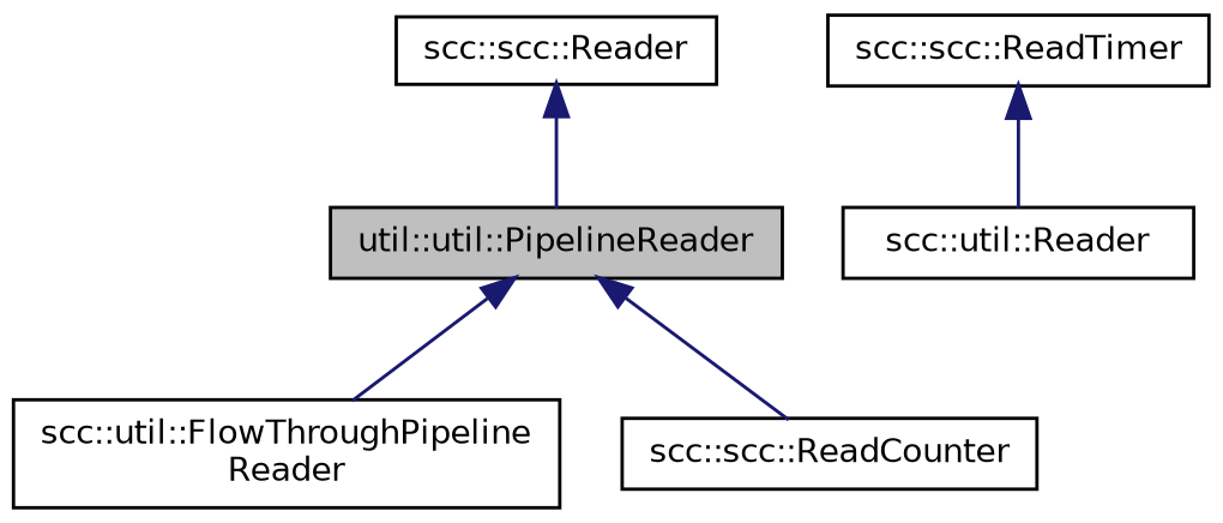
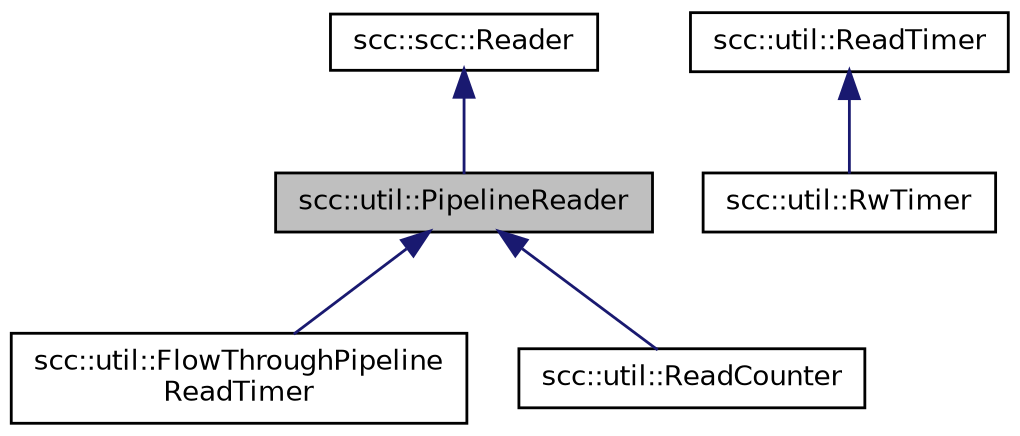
  digraph {
    node [color=black fillcolor=white fontname=Helvetica fontsize=10 shape=record style=filled]
    edge [color=midnightblue dir=back fontname=Helvetica fontsize=10 labelfontname=Helvetica labelfontsize=10 style=solid]
-   n1 [fillcolor=grey75 fontcolor=black height=0.2 label="util::util::PipelineReader" width=0.4]
-   n2 [height=0.2 label="scc::util::FlowThroughPipeline\lReader" width=0.4]
-   n3 [height=0.2 label="scc::scc::ReadCounter" width=0.4]
-   n4 [height=0.2 label="scc::scc::ReadTimer" width=0.4]
-   n5 [height=0.2 label="scc::util::Reader" width=0.4]
+   n1 [fillcolor=grey75 fontcolor=black height=0.2 label="scc::util::PipelineReader" width=0.4]
+   n2 [height=0.2 label="scc::util::FlowThroughPipeline\lReadTimer" width=0.4]
+   n3 [height=0.2 label="scc::util::ReadCounter" width=0.4]
+   n4 [height=0.2 label="scc::util::ReadTimer" width=0.4]
+   n5 [height=0.2 label="scc::util::RwTimer" width=0.4]
    n6 [height=0.2 label="scc::scc::Reader" width=0.4]
    n1 -> n2
    n1 -> n3
    n4 -> n5
    n6 -> n1
  }
